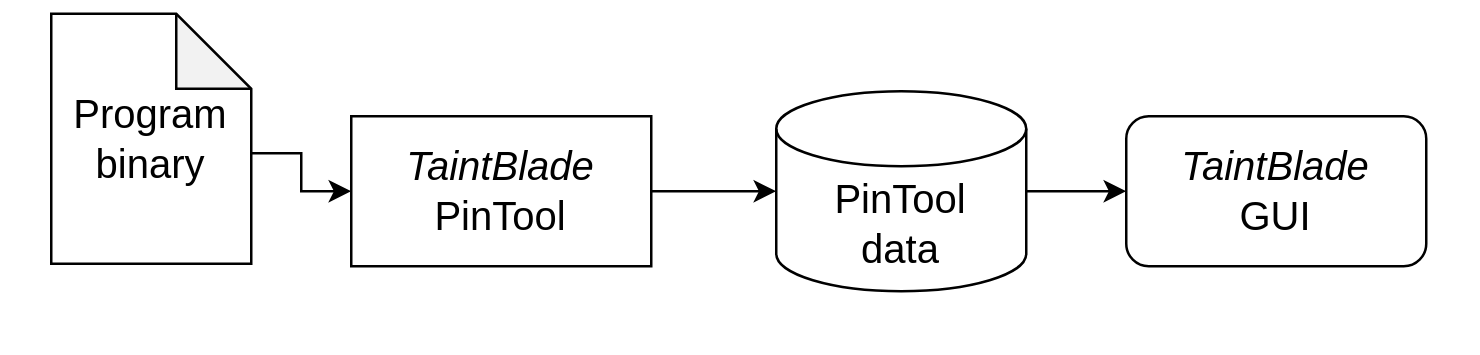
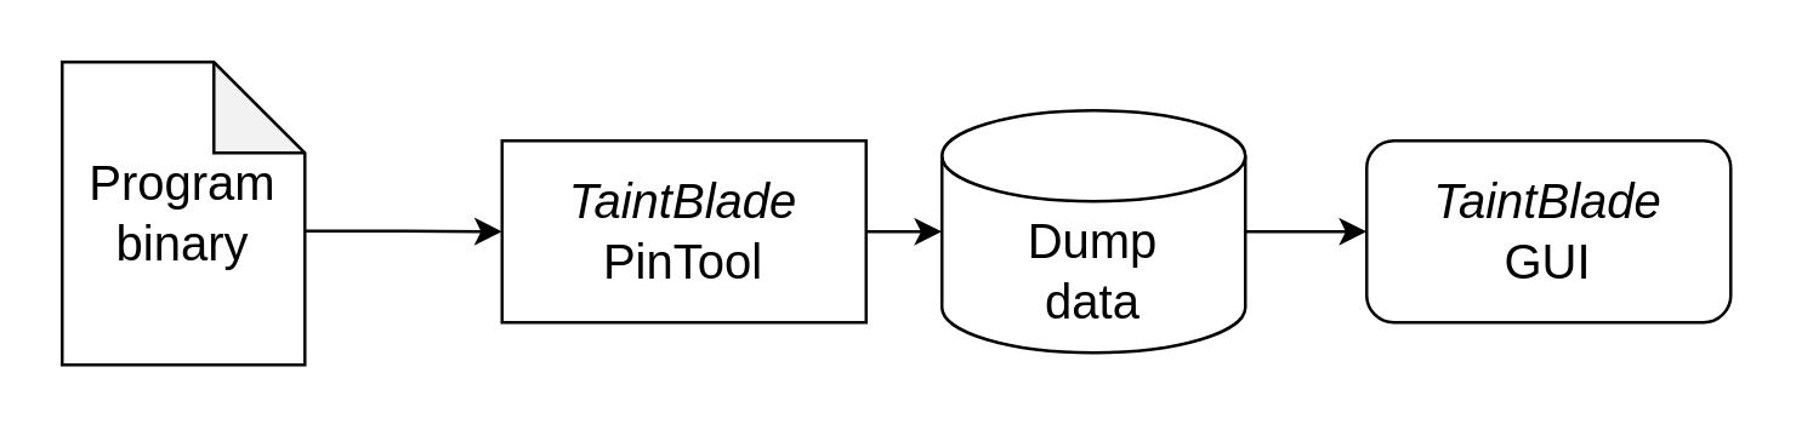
  <mxCell id="0" />
  <mxCell id="1" parent="0" />
  <mxCell id="2" style="edgeStyle=orthogonalEdgeStyle;rounded=0;orthogonalLoop=1;jettySize=auto;html=1;exitX=0.995;exitY=0.558;exitDx=0;exitDy=0;exitPerimeter=0;entryX=0;entryY=0.5;entryDx=0;entryDy=0;fontSize=16;" edge="1" parent="1" source="3" target="5"><mxGeometry relative="1" as="geometry" /></mxCell>
- <mxCell id="3" value="&lt;font style=&quot;font-size: 16px;&quot;&gt;Program binary&lt;/font&gt;" style="shape=note;whiteSpace=wrap;html=1;backgroundOutline=1;darkOpacity=0.05;" vertex="1" parent="1"><mxGeometry x="20" y="5" width="80" height="100" as="geometry" /></mxCell>
+ <mxCell id="3" value="&lt;font style=&quot;font-size: 16px;&quot;&gt;Program binary&lt;/font&gt;" style="shape=note;whiteSpace=wrap;html=1;backgroundOutline=1;darkOpacity=0.05;" vertex="1" parent="1"><mxGeometry x="20" y="20" width="80" height="100" as="geometry" /></mxCell>
  <mxCell id="4" style="edgeStyle=orthogonalEdgeStyle;rounded=0;orthogonalLoop=1;jettySize=auto;html=1;exitX=1;exitY=0.5;exitDx=0;exitDy=0;entryX=0;entryY=0.5;entryDx=0;entryDy=0;entryPerimeter=0;fontSize=16;" edge="1" parent="1" source="5" target="7"><mxGeometry relative="1" as="geometry" /></mxCell>
- <mxCell id="5" value="&lt;i&gt;TaintBlade&lt;/i&gt;&lt;br&gt;PinTool" style="rounded=0;whiteSpace=wrap;html=1;fontSize=16;" vertex="1" parent="1"><mxGeometry x="140" y="46" width="120" height="60" as="geometry" /></mxCell>
+ <mxCell id="5" value="&lt;i&gt;TaintBlade&lt;/i&gt;&lt;br&gt;PinTool" style="rounded=0;whiteSpace=wrap;html=1;fontSize=16;" vertex="1" parent="1"><mxGeometry x="165" y="46" width="120" height="60" as="geometry" /></mxCell>
  <mxCell id="6" style="edgeStyle=orthogonalEdgeStyle;rounded=0;orthogonalLoop=1;jettySize=auto;html=1;exitX=1;exitY=0.5;exitDx=0;exitDy=0;exitPerimeter=0;entryX=0;entryY=0.5;entryDx=0;entryDy=0;fontSize=16;" edge="1" parent="1" source="7" target="8"><mxGeometry relative="1" as="geometry" /></mxCell>
- <mxCell id="7" value="PinTool&lt;br&gt;data" style="shape=cylinder3;whiteSpace=wrap;html=1;boundedLbl=1;backgroundOutline=1;size=15;fontSize=16;" vertex="1" parent="1"><mxGeometry x="310" y="36" width="100" height="80" as="geometry" /></mxCell>
+ <mxCell id="7" value="Dump&lt;br&gt;data" style="shape=cylinder3;whiteSpace=wrap;html=1;boundedLbl=1;backgroundOutline=1;size=15;fontSize=16;" vertex="1" parent="1"><mxGeometry x="310" y="36" width="100" height="80" as="geometry" /></mxCell>
  <mxCell id="8" value="&lt;i&gt;TaintBlade&lt;/i&gt;&lt;br&gt;GUI" style="whiteSpace=wrap;html=1;fontSize=16;rounded=1;" vertex="1" parent="1"><mxGeometry x="450" y="46" width="120" height="60" as="geometry" /></mxCell>
